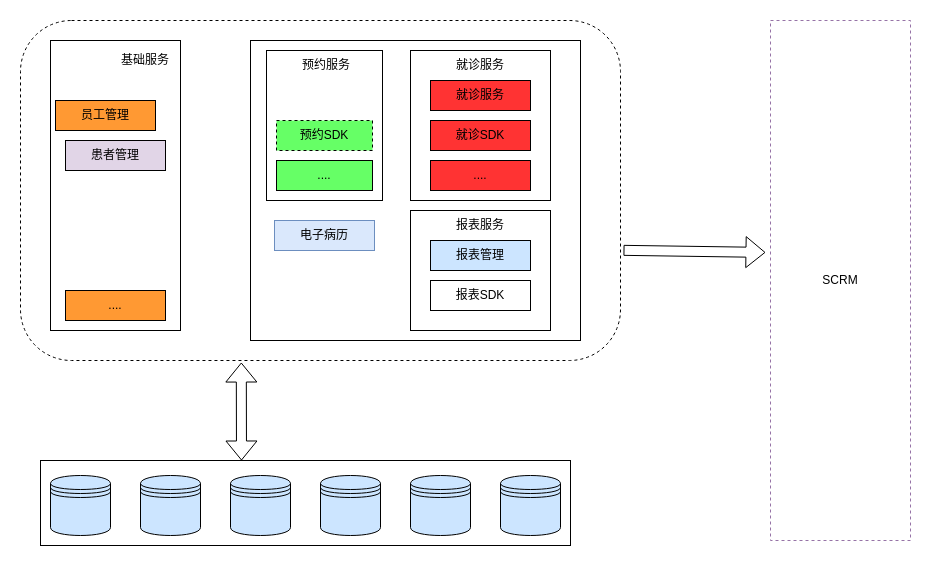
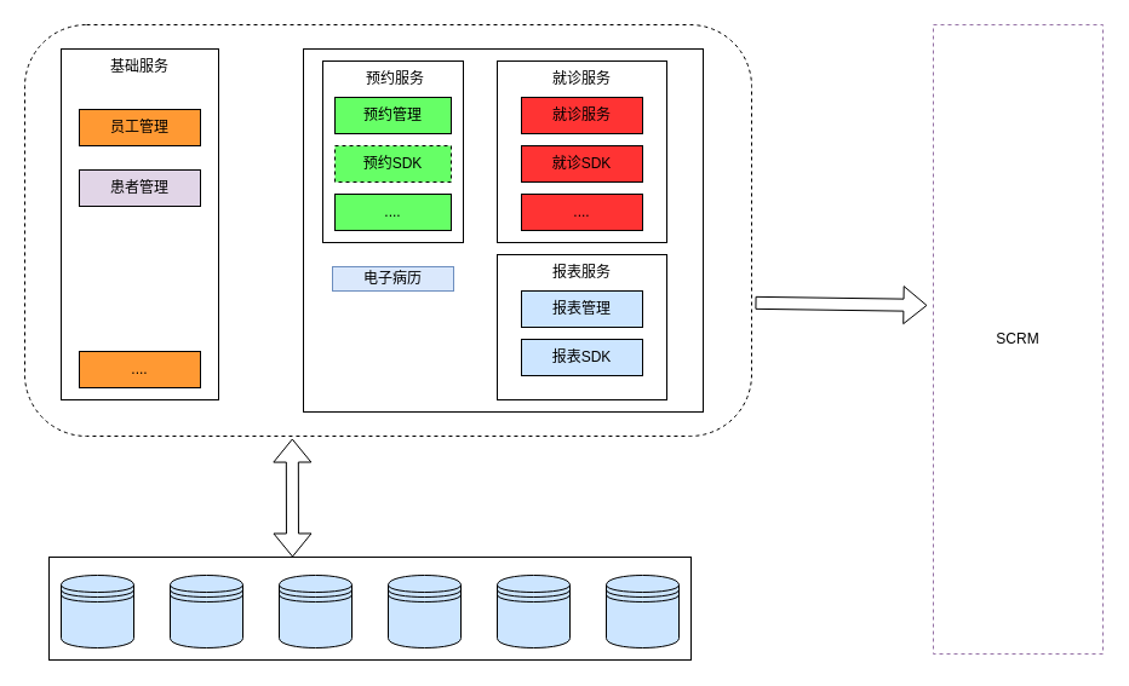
  <mxCell id="0" />
  <mxCell id="1" parent="0" />
  <mxCell id="2" value="" style="rounded=1;whiteSpace=wrap;html=1;fillColor=#FFFFFF;dashed=1;" vertex="1" parent="1"><mxGeometry x="20" y="20" width="600" height="340" as="geometry" /></mxCell>
  <mxCell id="3" value="" style="group" vertex="1" connectable="0" parent="1"><mxGeometry x="50" y="40" width="130" height="290" as="geometry" /></mxCell>
  <mxCell id="4" value="" style="rounded=0;whiteSpace=wrap;html=1;" vertex="1" parent="3"><mxGeometry width="130" height="290" as="geometry" /></mxCell>
- <mxCell id="5" value="员工管理" style="rounded=0;whiteSpace=wrap;html=1;fillColor=#FF9933;" vertex="1" parent="3"><mxGeometry x="5" y="60" width="100" height="30" as="geometry" /></mxCell>
+ <mxCell id="5" value="员工管理" style="rounded=0;whiteSpace=wrap;html=1;fillColor=#FF9933;" vertex="1" parent="3"><mxGeometry x="15" y="50" width="100" height="30" as="geometry" /></mxCell>
  <mxCell id="6" value="患者管理" style="rounded=0;whiteSpace=wrap;html=1;fillColor=#e1d5e7;" vertex="1" parent="3"><mxGeometry x="15" y="100" width="100" height="30" as="geometry" /></mxCell>
  <mxCell id="7" value="...." style="rounded=0;whiteSpace=wrap;html=1;fillColor=#FF9933;" vertex="1" parent="3"><mxGeometry x="15" y="250" width="100" height="30" as="geometry" /></mxCell>
- <mxCell id="8" value="基础服务" style="text;html=1;strokeColor=none;fillColor=none;align=center;verticalAlign=middle;whiteSpace=wrap;rounded=0;" vertex="1" parent="3"><mxGeometry x="65" y="5" width="60" height="30" as="geometry" /></mxCell>
+ <mxCell id="8" value="基础服务" style="text;html=1;strokeColor=none;fillColor=none;align=center;verticalAlign=middle;whiteSpace=wrap;rounded=0;" vertex="1" parent="3"><mxGeometry x="35" width="60" height="30" as="geometry" /></mxCell>
  <mxCell id="9" value="" style="group" vertex="1" connectable="0" parent="1"><mxGeometry x="250" y="40" width="330" height="300" as="geometry" /></mxCell>
  <mxCell id="10" value="" style="rounded=0;whiteSpace=wrap;html=1;fillColor=#FFFFFF;" vertex="1" parent="9"><mxGeometry width="330" height="300" as="geometry" /></mxCell>
  <mxCell id="11" value="" style="group" vertex="1" connectable="0" parent="9"><mxGeometry x="16" y="10" width="116" height="150" as="geometry" /></mxCell>
  <mxCell id="12" value="" style="rounded=0;whiteSpace=wrap;html=1;fillColor=#FFFFFF;" vertex="1" parent="11"><mxGeometry width="116" height="150" as="geometry" /></mxCell>
+ <mxCell id="13" value="预约管理" style="rounded=0;whiteSpace=wrap;html=1;fillColor=#66FF66;" vertex="1" parent="11"><mxGeometry x="10" y="30" width="96" height="30" as="geometry" /></mxCell>
  <mxCell id="14" value="预约SDK" style="rounded=0;whiteSpace=wrap;html=1;fillColor=#66FF66;dashed=1;" vertex="1" parent="11"><mxGeometry x="10" y="70" width="96" height="30" as="geometry" /></mxCell>
  <mxCell id="15" value="...." style="rounded=0;whiteSpace=wrap;html=1;fillColor=#66FF66;" vertex="1" parent="11"><mxGeometry x="10" y="110" width="96" height="30" as="geometry" /></mxCell>
  <mxCell id="16" value="预约服务" style="text;html=1;strokeColor=none;fillColor=none;align=center;verticalAlign=middle;whiteSpace=wrap;rounded=0;" vertex="1" parent="11"><mxGeometry x="30" width="60" height="30" as="geometry" /></mxCell>
  <mxCell id="17" value="" style="group" vertex="1" connectable="0" parent="9"><mxGeometry x="160" y="10" width="140" height="150" as="geometry" /></mxCell>
  <mxCell id="18" value="" style="rounded=0;whiteSpace=wrap;html=1;fillColor=#FFFFFF;" vertex="1" parent="17"><mxGeometry width="140" height="150" as="geometry" /></mxCell>
  <mxCell id="19" value="就诊服务" style="text;html=1;strokeColor=none;fillColor=none;align=center;verticalAlign=middle;whiteSpace=wrap;rounded=0;" vertex="1" parent="17"><mxGeometry x="40" width="60" height="30" as="geometry" /></mxCell>
  <mxCell id="20" value="就诊服务" style="rounded=0;whiteSpace=wrap;html=1;fillColor=#FF3333;" vertex="1" parent="17"><mxGeometry x="20" y="30" width="100" height="30" as="geometry" /></mxCell>
  <mxCell id="21" value="就诊SDK" style="rounded=0;whiteSpace=wrap;html=1;fillColor=#FF3333;" vertex="1" parent="17"><mxGeometry x="20" y="70" width="100" height="30" as="geometry" /></mxCell>
  <mxCell id="22" value="...." style="rounded=0;whiteSpace=wrap;html=1;fillColor=#FF3333;" vertex="1" parent="17"><mxGeometry x="20" y="110" width="100" height="30" as="geometry" /></mxCell>
- <mxCell id="23" value="电子病历" style="rounded=0;whiteSpace=wrap;html=1;fillColor=#dae8fc;strokeColor=#6c8ebf;" vertex="1" parent="9"><mxGeometry x="24" y="180" width="100" height="30" as="geometry" /></mxCell>
+ <mxCell id="23" value="电子病历" style="rounded=0;whiteSpace=wrap;html=1;fillColor=#dae8fc;strokeColor=#6c8ebf;" vertex="1" parent="9"><mxGeometry x="24" y="180" width="100" height="20" as="geometry" /></mxCell>
  <mxCell id="24" value="" style="group" vertex="1" connectable="0" parent="9"><mxGeometry x="160" y="170" width="140" height="120" as="geometry" /></mxCell>
  <mxCell id="25" value="" style="rounded=0;whiteSpace=wrap;html=1;fillColor=#FFFFFF;" vertex="1" parent="24"><mxGeometry width="140" height="120" as="geometry" /></mxCell>
  <mxCell id="26" value="报表服务" style="text;html=1;strokeColor=none;fillColor=none;align=center;verticalAlign=middle;whiteSpace=wrap;rounded=0;" vertex="1" parent="24"><mxGeometry x="40" width="60" height="30" as="geometry" /></mxCell>
  <mxCell id="27" value="报表管理" style="rounded=0;whiteSpace=wrap;html=1;fillColor=#CCE5FF;" vertex="1" parent="24"><mxGeometry x="20" y="30" width="100" height="30" as="geometry" /></mxCell>
- <mxCell id="28" value="报表SDK" style="rounded=0;whiteSpace=wrap;html=1;fillColor=#ffffff;" vertex="1" parent="24"><mxGeometry x="20" y="70" width="100" height="30" as="geometry" /></mxCell>
+ <mxCell id="28" value="报表SDK" style="rounded=0;whiteSpace=wrap;html=1;fillColor=#CCE5FF;" vertex="1" parent="24"><mxGeometry x="20" y="70" width="100" height="30" as="geometry" /></mxCell>
  <mxCell id="29" value="" style="group" vertex="1" connectable="0" parent="1"><mxGeometry x="40" y="460" width="530" height="85" as="geometry" /></mxCell>
  <mxCell id="30" value="" style="rounded=0;whiteSpace=wrap;html=1;fillColor=#FFFFFF;" vertex="1" parent="29"><mxGeometry width="530" height="85" as="geometry" /></mxCell>
  <mxCell id="31" value="" style="shape=datastore;whiteSpace=wrap;html=1;fillColor=#CCE5FF;" vertex="1" parent="29"><mxGeometry x="10" y="15" width="60" height="60" as="geometry" /></mxCell>
  <mxCell id="32" value="" style="shape=datastore;whiteSpace=wrap;html=1;fillColor=#CCE5FF;" vertex="1" parent="29"><mxGeometry x="460" y="15" width="60" height="60" as="geometry" /></mxCell>
  <mxCell id="33" value="" style="shape=datastore;whiteSpace=wrap;html=1;fillColor=#CCE5FF;" vertex="1" parent="29"><mxGeometry x="100" y="15" width="60" height="60" as="geometry" /></mxCell>
  <mxCell id="34" value="" style="shape=datastore;whiteSpace=wrap;html=1;fillColor=#CCE5FF;" vertex="1" parent="29"><mxGeometry x="190" y="15" width="60" height="60" as="geometry" /></mxCell>
  <mxCell id="35" value="" style="shape=datastore;whiteSpace=wrap;html=1;fillColor=#CCE5FF;" vertex="1" parent="29"><mxGeometry x="280" y="15" width="60" height="60" as="geometry" /></mxCell>
  <mxCell id="36" value="" style="shape=datastore;whiteSpace=wrap;html=1;fillColor=#CCE5FF;" vertex="1" parent="29"><mxGeometry x="370" y="15" width="60" height="60" as="geometry" /></mxCell>
  <mxCell id="37" value="" style="shape=flexArrow;endArrow=classic;startArrow=classic;html=1;rounded=0;entryX=0.368;entryY=1.006;entryDx=0;entryDy=0;entryPerimeter=0;" edge="1" parent="1" target="2"><mxGeometry width="100" height="100" relative="1" as="geometry"><mxPoint x="241" y="460" as="sourcePoint" /><mxPoint x="340" y="370" as="targetPoint" /></mxGeometry></mxCell>
  <mxCell id="38" value="SCRM" style="rounded=0;whiteSpace=wrap;html=1;dashed=1;fillColor=#ffffff;strokeColor=#9673a6;" vertex="1" parent="1"><mxGeometry x="770" y="20" width="140" height="520" as="geometry" /></mxCell>
  <mxCell id="39" value="" style="shape=flexArrow;endArrow=classic;html=1;rounded=0;entryX=-0.036;entryY=0.446;entryDx=0;entryDy=0;entryPerimeter=0;exitX=1.005;exitY=0.676;exitDx=0;exitDy=0;exitPerimeter=0;" edge="1" parent="1" source="2" target="38"><mxGeometry width="50" height="50" relative="1" as="geometry"><mxPoint x="630" y="250" as="sourcePoint" /><mxPoint x="680" y="200" as="targetPoint" /></mxGeometry></mxCell>
